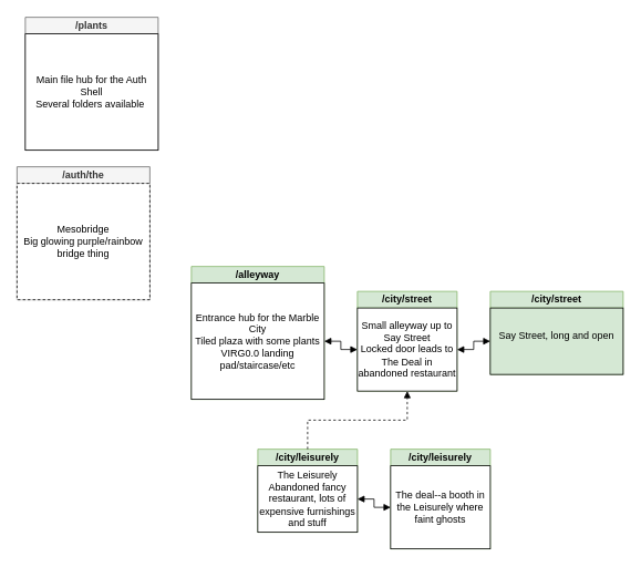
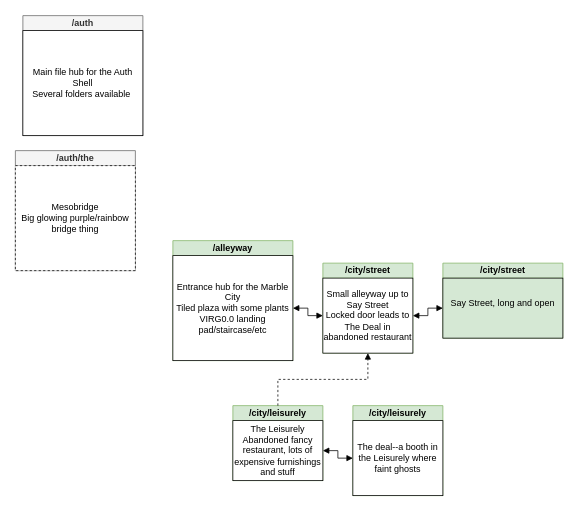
  <mxCell id="0" />
  <mxCell id="1" parent="0" />
  <mxCell id="2" value="/alleyway" style="swimlane;whiteSpace=wrap;html=1;startSize=20;fillColor=#d5e8d4;strokeColor=#82b366;" vertex="1" parent="1"><mxGeometry x="230" y="320" width="160" height="160" as="geometry"><mxRectangle x="520" y="420" width="60" height="30" as="alternateBounds" /></mxGeometry></mxCell>
  <mxCell id="3" value="&lt;div style=&quot;&quot;&gt;&lt;span style=&quot;background-color: initial;&quot;&gt;Entrance hub for the Marble City&lt;/span&gt;&lt;/div&gt;&lt;div style=&quot;&quot;&gt;Tiled plaza with some plants&lt;/div&gt;&lt;div style=&quot;&quot;&gt;VIRG0.0 landing pad/staircase/etc&lt;/div&gt;" style="rounded=0;whiteSpace=wrap;html=1;align=center;" vertex="1" parent="2"><mxGeometry y="20" width="160" height="140" as="geometry" /></mxCell>
  <mxCell id="4" value="/city/street" style="swimlane;whiteSpace=wrap;html=1;startSize=20;fillColor=#d5e8d4;strokeColor=#82b366;" vertex="1" parent="1"><mxGeometry x="430" y="350" width="120" height="120" as="geometry"><mxRectangle x="760" y="420" width="60" height="30" as="alternateBounds" /></mxGeometry></mxCell>
  <mxCell id="5" value="&lt;span style=&quot;background-color: initial;&quot;&gt;Small alleyway up to Say Street&lt;/span&gt;&lt;br&gt;&lt;span style=&quot;background-color: initial;&quot;&gt;Locked door leads to The Deal in abandoned restaurant&lt;/span&gt;" style="rounded=0;whiteSpace=wrap;html=1;" vertex="1" parent="4"><mxGeometry y="20" width="120" height="100" as="geometry" /></mxCell>
  <mxCell id="6" style="edgeStyle=orthogonalEdgeStyle;rounded=0;orthogonalLoop=1;jettySize=auto;html=1;exitX=1;exitY=0.5;exitDx=0;exitDy=0;entryX=0;entryY=0.5;entryDx=0;entryDy=0;strokeWidth=1;endArrow=block;endFill=1;startArrow=block;startFill=1;" edge="1" parent="1" source="3" target="5"><mxGeometry relative="1" as="geometry" /></mxCell>
  <mxCell id="7" value="/city/street" style="swimlane;whiteSpace=wrap;html=1;startSize=20;fillColor=#d5e8d4;strokeColor=#82b366;" vertex="1" parent="1"><mxGeometry x="590" y="350" width="160" height="100" as="geometry"><mxRectangle x="760" y="420" width="60" height="30" as="alternateBounds" /></mxGeometry></mxCell>
  <mxCell id="8" value="Say Street, long and open&lt;div&gt;&lt;br&gt;&lt;/div&gt;" style="rounded=0;whiteSpace=wrap;html=1;fillColor=#d5e8d4;" vertex="1" parent="7"><mxGeometry y="20" width="160" height="80" as="geometry" /></mxCell>
  <mxCell id="9" style="edgeStyle=orthogonalEdgeStyle;rounded=0;orthogonalLoop=1;jettySize=auto;html=1;exitX=1;exitY=0.5;exitDx=0;exitDy=0;entryX=0;entryY=0.5;entryDx=0;entryDy=0;strokeColor=default;strokeWidth=1;align=center;verticalAlign=middle;fontFamily=Helvetica;fontSize=11;fontColor=default;labelBackgroundColor=default;startArrow=block;startFill=1;endArrow=block;endFill=1;" edge="1" parent="1" source="5" target="8"><mxGeometry relative="1" as="geometry" /></mxCell>
  <mxCell id="10" value="/city/leisurely" style="swimlane;whiteSpace=wrap;html=1;startSize=20;fillColor=#d5e8d4;strokeColor=#82b366;" vertex="1" parent="1"><mxGeometry x="310" y="540" width="120" height="100" as="geometry"><mxRectangle x="760" y="420" width="60" height="30" as="alternateBounds" /></mxGeometry></mxCell>
  <mxCell id="11" value="&lt;div&gt;The Leisurely&lt;/div&gt;Abandoned fancy restaurant, lots of expensive furnishings and stuff" style="rounded=0;whiteSpace=wrap;html=1;" vertex="1" parent="10"><mxGeometry y="20" width="120" height="80" as="geometry" /></mxCell>
  <mxCell id="12" style="edgeStyle=orthogonalEdgeStyle;rounded=0;orthogonalLoop=1;jettySize=auto;html=1;exitX=0.5;exitY=1;exitDx=0;exitDy=0;strokeColor=default;strokeWidth=1;align=center;verticalAlign=middle;fontFamily=Helvetica;fontSize=11;fontColor=default;labelBackgroundColor=default;startArrow=block;startFill=1;endArrow=block;endFill=1;" edge="1" parent="10" source="11" target="11"><mxGeometry relative="1" as="geometry" /></mxCell>
  <mxCell id="13" style="edgeStyle=orthogonalEdgeStyle;rounded=0;orthogonalLoop=1;jettySize=auto;html=1;exitX=0.5;exitY=1;exitDx=0;exitDy=0;strokeColor=default;strokeWidth=1;align=center;verticalAlign=middle;fontFamily=Helvetica;fontSize=11;fontColor=default;labelBackgroundColor=default;startArrow=block;startFill=1;endArrow=block;endFill=1;" edge="1" parent="10" source="11" target="11"><mxGeometry relative="1" as="geometry" /></mxCell>
  <mxCell id="14" style="edgeStyle=orthogonalEdgeStyle;rounded=0;orthogonalLoop=1;jettySize=auto;html=1;exitX=0.5;exitY=0;exitDx=0;exitDy=0;entryX=0.5;entryY=1;entryDx=0;entryDy=0;strokeColor=default;strokeWidth=1;align=center;verticalAlign=middle;fontFamily=Helvetica;fontSize=11;fontColor=default;labelBackgroundColor=default;startArrow=none;startFill=0;endArrow=block;endFill=1;dashed=1;" edge="1" parent="1" source="10" target="5"><mxGeometry relative="1" as="geometry" /></mxCell>
  <mxCell id="15" value="/city/leisurely" style="swimlane;whiteSpace=wrap;html=1;startSize=20;fillColor=#d5e8d4;strokeColor=#82b366;" vertex="1" parent="1"><mxGeometry x="470" y="540" width="120" height="120" as="geometry"><mxRectangle x="760" y="420" width="60" height="30" as="alternateBounds" /></mxGeometry></mxCell>
  <mxCell id="16" value="The deal--a&lt;span style=&quot;background-color: initial;&quot;&gt;&amp;nbsp;booth in the Leisurely where faint ghosts&lt;/span&gt;" style="rounded=0;whiteSpace=wrap;html=1;" vertex="1" parent="15"><mxGeometry y="20" width="120" height="100" as="geometry" /></mxCell>
  <mxCell id="17" style="edgeStyle=orthogonalEdgeStyle;rounded=0;orthogonalLoop=1;jettySize=auto;html=1;exitX=1;exitY=0.5;exitDx=0;exitDy=0;entryX=0;entryY=0.5;entryDx=0;entryDy=0;strokeColor=default;strokeWidth=1;align=center;verticalAlign=middle;fontFamily=Helvetica;fontSize=11;fontColor=default;labelBackgroundColor=default;startArrow=block;startFill=1;endArrow=block;endFill=1;" edge="1" parent="1" source="11" target="16"><mxGeometry relative="1" as="geometry" /></mxCell>
- <mxCell id="18" value="/plants" style="swimlane;whiteSpace=wrap;html=1;startSize=20;fillColor=#f5f5f5;fontColor=#333333;strokeColor=#666666;" vertex="1" parent="1"><mxGeometry x="30" y="20" width="160" height="160" as="geometry"><mxRectangle x="520" y="420" width="60" height="30" as="alternateBounds" /></mxGeometry></mxCell>
+ <mxCell id="18" value="/auth" style="swimlane;whiteSpace=wrap;html=1;startSize=20;fillColor=#f5f5f5;fontColor=#333333;strokeColor=#666666;" vertex="1" parent="1"><mxGeometry x="30" y="20" width="160" height="160" as="geometry"><mxRectangle x="520" y="420" width="60" height="30" as="alternateBounds" /></mxGeometry></mxCell>
  <mxCell id="19" value="&lt;div style=&quot;&quot;&gt;Main file hub for the Auth Shell&lt;/div&gt;&lt;div style=&quot;&quot;&gt;Several folders available&amp;nbsp;&lt;/div&gt;" style="rounded=0;whiteSpace=wrap;html=1;align=center;" vertex="1" parent="18"><mxGeometry y="20" width="160" height="140" as="geometry" /></mxCell>
  <mxCell id="20" value="/auth/the" style="swimlane;whiteSpace=wrap;html=1;startSize=20;fillColor=#f5f5f5;fontColor=#333333;strokeColor=#666666;" vertex="1" parent="1"><mxGeometry x="20" y="200" width="160" height="160" as="geometry"><mxRectangle x="520" y="420" width="60" height="30" as="alternateBounds" /></mxGeometry></mxCell>
  <mxCell id="21" value="&lt;div style=&quot;&quot;&gt;Mesobridge&lt;/div&gt;&lt;div style=&quot;&quot;&gt;Big glowing purple/rainbow bridge thing&lt;/div&gt;" style="rounded=0;whiteSpace=wrap;html=1;align=center;dashed=1;" vertex="1" parent="20"><mxGeometry y="20" width="160" height="140" as="geometry" /></mxCell>
